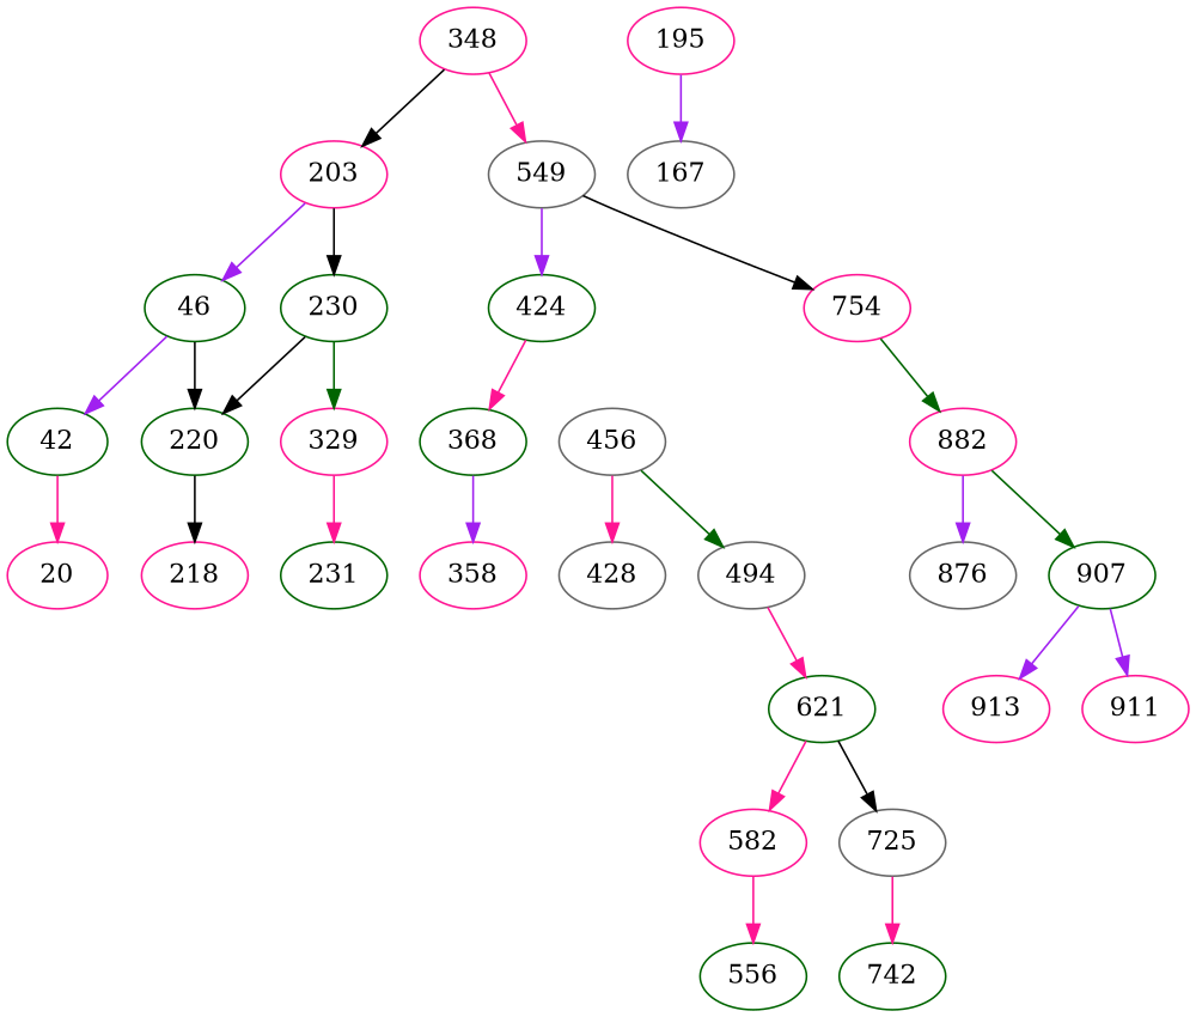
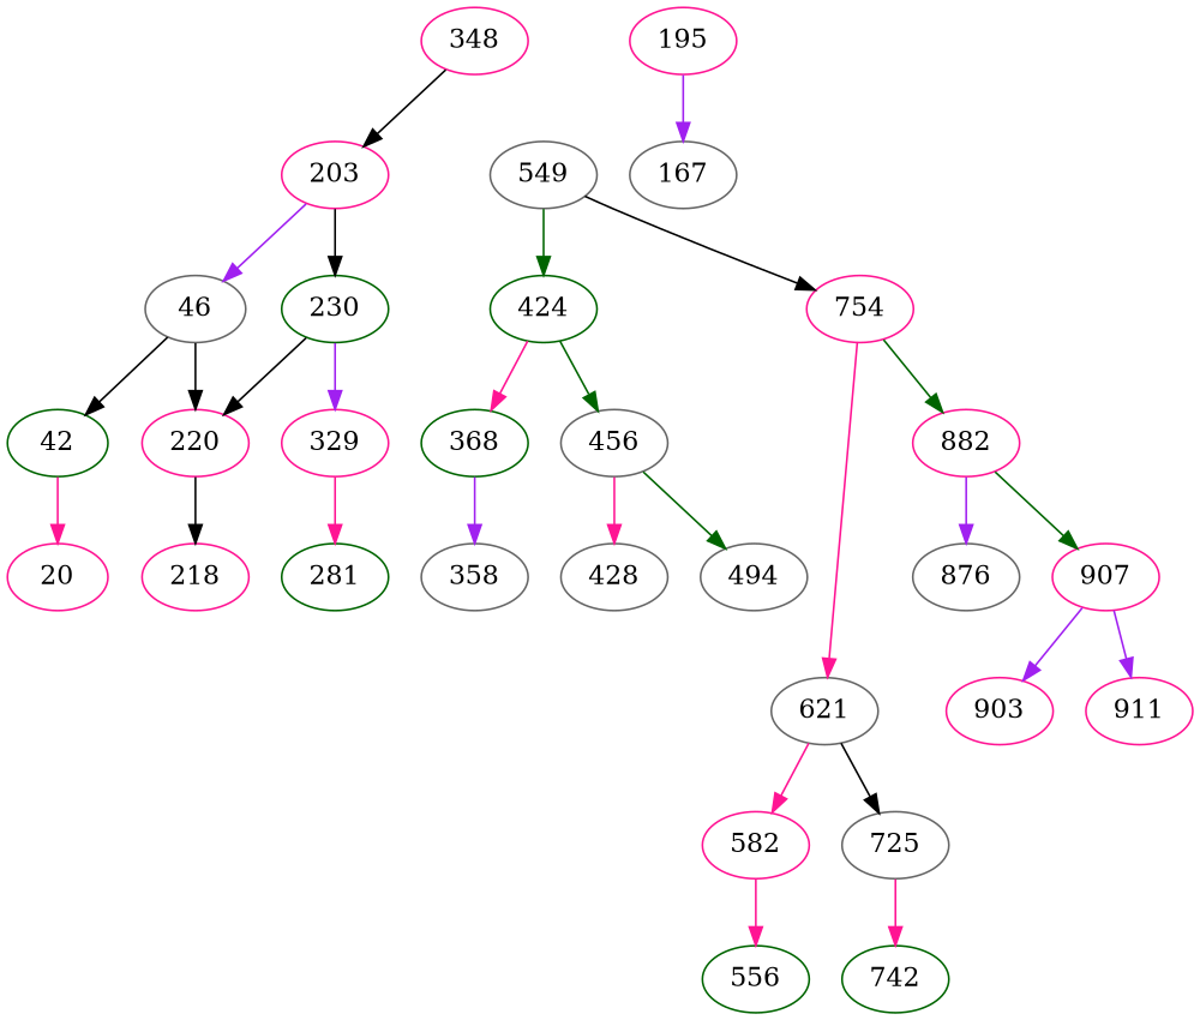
  digraph {
    node [color=deeppink]
    edge [color=deeppink]
    42 [color=darkgreen]
    20
-   46 [color=darkgreen]
-   220 [color=darkgreen]
+   46 [color=gray40]
+   220
    167 [color=gray40]
    195
    203
    230 [color=darkgreen]
    329
    218
-   281 [color=darkgreen label=231]
+   281 [color=darkgreen]
    348
    549 [color=gray40]
    424 [color=darkgreen]
    754
    368 [color=darkgreen]
-   358
+   358 [color=gray40]
    456 [color=gray40]
    428 [color=gray40]
    494 [color=gray40]
-   621 [color=darkgreen]
+   621 [color=gray40]
    882
    556 [color=darkgreen]
    582
    725 [color=gray40]
    742 [color=darkgreen]
    876 [color=gray40]
-   907 [color=darkgreen]
-   903 [label=913]
+   907
+   903
    911
    42 -> 20
-   46 -> 42 [color=purple]
+   46 -> 42 [color=black]
    46 -> 220 [color=black]
    220 -> 218 [color=black]
    195 -> 167 [color=purple]
    203 -> 46 [color=purple]
    203 -> 230 [color=black]
    230 -> 220 [color=black]
-   230 -> 329 [color=darkgreen]
+   230 -> 329 [color=purple]
    329 -> 281
    348 -> 203 [color=black]
-   348 -> 549
-   549 -> 424 [color=purple]
+   549 -> 424 [color=darkgreen]
    549 -> 754 [color=black]
    424 -> 368
-   494 -> 621
+   424 -> 456 [color=darkgreen]
+   754 -> 621
    754 -> 882 [color=darkgreen]
    368 -> 358 [color=purple]
    456 -> 428
    456 -> 494 [color=darkgreen]
    621 -> 582
    621 -> 725 [color=black]
    882 -> 876 [color=purple]
    882 -> 907 [color=darkgreen]
    582 -> 556
    725 -> 742
    907 -> 903 [color=purple]
    907 -> 911 [color=purple]
  }
